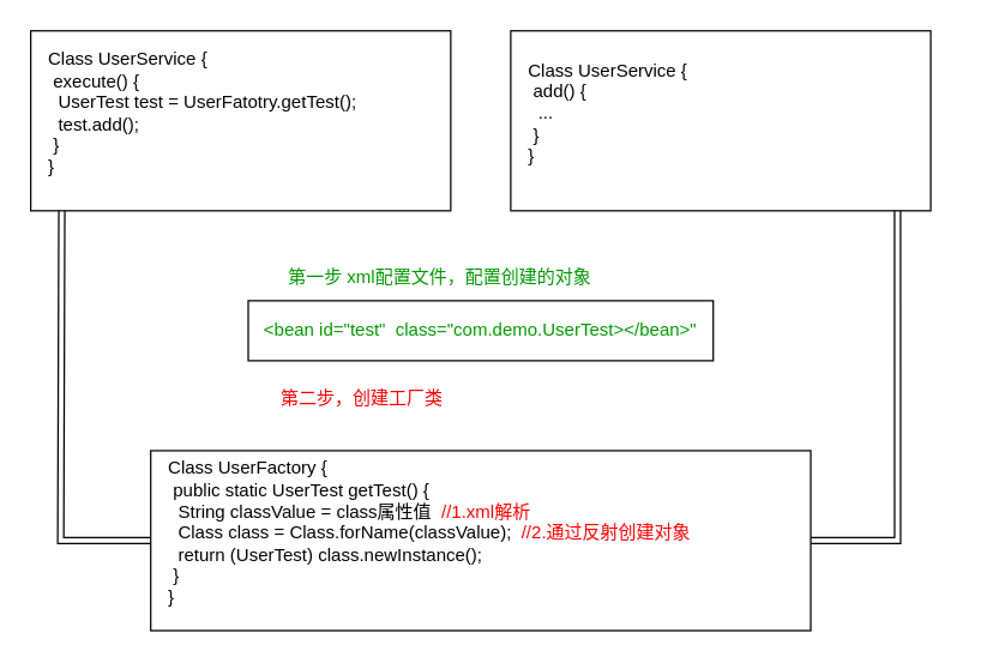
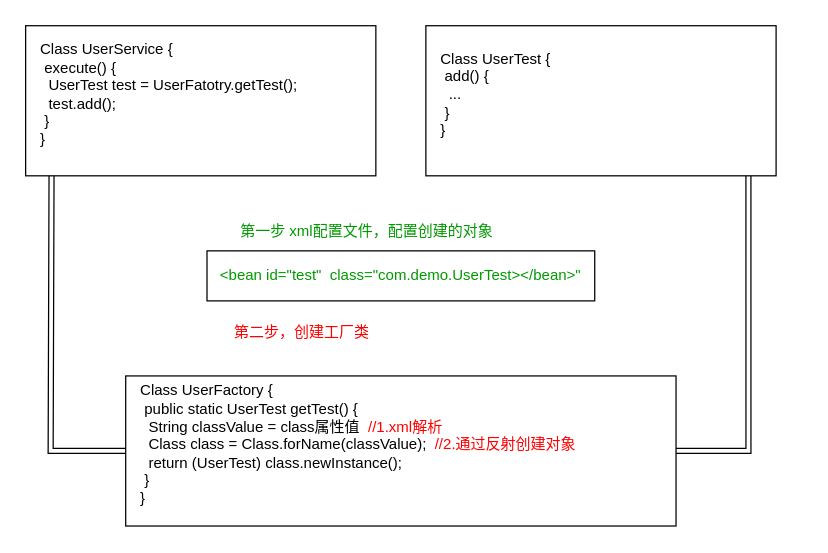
  <mxCell id="0" />
  <mxCell id="1" parent="0" />
  <mxCell id="2" style="edgeStyle=orthogonalEdgeStyle;rounded=0;orthogonalLoop=1;jettySize=auto;html=1;entryX=0;entryY=0.5;entryDx=0;entryDy=0;fontColor=#FF0000;shape=link;exitX=0.074;exitY=0.996;exitDx=0;exitDy=0;exitPerimeter=0;" parent="1" source="3" target="8" edge="1"><mxGeometry relative="1" as="geometry"><Array as="points"><mxPoint x="41" y="141" /><mxPoint x="40" y="141" /><mxPoint x="40" y="360" /></Array></mxGeometry></mxCell>
  <mxCell id="3" value="" style="rounded=0;whiteSpace=wrap;html=1;" parent="1" vertex="1"><mxGeometry x="20" y="20" width="280" height="120" as="geometry" /></mxCell>
  <mxCell id="4" value="&lt;div style=&quot;&quot;&gt;&lt;span style=&quot;background-color: initial;&quot;&gt;Class UserService {&lt;/span&gt;&lt;/div&gt;&lt;div style=&quot;&quot;&gt;&lt;span style=&quot;background-color: initial;&quot;&gt;&lt;span style=&quot;white-space: pre;&quot;&gt; &lt;/span&gt;execute() {&lt;/span&gt;&lt;/div&gt;&lt;div style=&quot;&quot;&gt;&lt;span style=&quot;background-color: initial;&quot;&gt;&lt;span style=&quot;white-space: pre;&quot;&gt; &lt;/span&gt;&lt;span style=&quot;white-space: pre;&quot;&gt; &lt;/span&gt;UserTest test = UserFatotry.getTest();&lt;/span&gt;&lt;/div&gt;&lt;div style=&quot;&quot;&gt;&lt;span style=&quot;background-color: initial;&quot;&gt;&lt;span style=&quot;white-space: pre;&quot;&gt; &lt;/span&gt;&lt;span style=&quot;white-space: pre;&quot;&gt; &lt;/span&gt;test.add();&lt;br&gt;&lt;/span&gt;&lt;/div&gt;&lt;div style=&quot;&quot;&gt;&lt;span style=&quot;background-color: initial;&quot;&gt;&lt;span style=&quot;white-space: pre;&quot;&gt; &lt;/span&gt;}&lt;br&gt;&lt;/span&gt;&lt;/div&gt;&lt;div style=&quot;&quot;&gt;&lt;span style=&quot;background-color: initial;&quot;&gt;}&lt;/span&gt;&lt;/div&gt;" style="text;html=1;strokeColor=none;fillColor=none;align=left;verticalAlign=middle;whiteSpace=wrap;rounded=0;" parent="1" vertex="1"><mxGeometry x="30" y="40" width="290" height="70" as="geometry" /></mxCell>
  <mxCell id="5" style="edgeStyle=orthogonalEdgeStyle;shape=link;rounded=0;orthogonalLoop=1;jettySize=auto;html=1;entryX=1;entryY=0.5;entryDx=0;entryDy=0;fontColor=#FF0000;exitX=0.921;exitY=0.998;exitDx=0;exitDy=0;exitPerimeter=0;" parent="1" source="6" target="8" edge="1"><mxGeometry relative="1" as="geometry"><Array as="points"><mxPoint x="598" y="360" /></Array></mxGeometry></mxCell>
  <mxCell id="6" value="" style="rounded=0;whiteSpace=wrap;html=1;" parent="1" vertex="1"><mxGeometry x="340" y="20" width="280" height="120" as="geometry" /></mxCell>
- <mxCell id="7" value="&lt;div style=&quot;&quot;&gt;&lt;span style=&quot;background-color: initial;&quot;&gt;Class UserService {&lt;/span&gt;&lt;/div&gt;&lt;div style=&quot;&quot;&gt;&lt;span style=&quot;background-color: initial;&quot;&gt;&lt;span style=&quot;white-space: pre;&quot;&gt; &lt;/span&gt;add() {&lt;/span&gt;&lt;/div&gt;&lt;div style=&quot;&quot;&gt;&lt;span style=&quot;background-color: initial;&quot;&gt;&lt;span style=&quot;white-space: pre;&quot;&gt; &lt;/span&gt;&lt;span style=&quot;white-space: pre;&quot;&gt; &lt;/span&gt;...&lt;/span&gt;&lt;/div&gt;&lt;div style=&quot;&quot;&gt;&lt;span style=&quot;background-color: initial;&quot;&gt;&lt;span style=&quot;white-space: pre;&quot;&gt; &lt;/span&gt;}&lt;br&gt;&lt;/span&gt;&lt;/div&gt;&lt;div style=&quot;&quot;&gt;&lt;span style=&quot;background-color: initial;&quot;&gt;}&lt;/span&gt;&lt;/div&gt;" style="text;html=1;strokeColor=none;fillColor=none;align=left;verticalAlign=middle;whiteSpace=wrap;rounded=0;" parent="1" vertex="1"><mxGeometry x="350" y="40" width="290" height="70" as="geometry" /></mxCell>
+ <mxCell id="7" value="&lt;div style=&quot;&quot;&gt;&lt;span style=&quot;background-color: initial;&quot;&gt;Class UserTest {&lt;/span&gt;&lt;/div&gt;&lt;div style=&quot;&quot;&gt;&lt;span style=&quot;background-color: initial;&quot;&gt;&lt;span style=&quot;white-space: pre;&quot;&gt; &lt;/span&gt;add() {&lt;/span&gt;&lt;/div&gt;&lt;div style=&quot;&quot;&gt;&lt;span style=&quot;background-color: initial;&quot;&gt;&lt;span style=&quot;white-space: pre;&quot;&gt; &lt;/span&gt;&lt;span style=&quot;white-space: pre;&quot;&gt; &lt;/span&gt;...&lt;/span&gt;&lt;/div&gt;&lt;div style=&quot;&quot;&gt;&lt;span style=&quot;background-color: initial;&quot;&gt;&lt;span style=&quot;white-space: pre;&quot;&gt; &lt;/span&gt;}&lt;br&gt;&lt;/span&gt;&lt;/div&gt;&lt;div style=&quot;&quot;&gt;&lt;span style=&quot;background-color: initial;&quot;&gt;}&lt;/span&gt;&lt;/div&gt;" style="text;html=1;strokeColor=none;fillColor=none;align=left;verticalAlign=middle;whiteSpace=wrap;rounded=0;" parent="1" vertex="1"><mxGeometry x="350" y="40" width="290" height="70" as="geometry" /></mxCell>
  <mxCell id="8" value="" style="rounded=0;whiteSpace=wrap;html=1;" parent="1" vertex="1"><mxGeometry x="100" y="300" width="440" height="120" as="geometry" /></mxCell>
  <mxCell id="9" value="&lt;div style=&quot;&quot;&gt;&lt;span style=&quot;background-color: initial;&quot;&gt;Class UserFactory {&lt;/span&gt;&lt;/div&gt;&lt;div style=&quot;&quot;&gt;&lt;span style=&quot;background-color: initial;&quot;&gt;&lt;span style=&quot;white-space: pre;&quot;&gt; &lt;/span&gt;public static UserTest getTest() {&lt;/span&gt;&lt;/div&gt;&lt;div style=&quot;&quot;&gt;&lt;span style=&quot;background-color: initial;&quot;&gt;&lt;span style=&quot;white-space: pre;&quot;&gt; &lt;/span&gt;&lt;span style=&quot;white-space: pre;&quot;&gt; &lt;/span&gt;String classValue = class属性值 &lt;span style=&quot;white-space: pre;&quot;&gt; &lt;/span&gt;&lt;font color=&quot;#ff0000&quot;&gt;//1.xml解析&lt;/font&gt;&lt;/span&gt;&lt;/div&gt;&lt;div style=&quot;&quot;&gt;&lt;span style=&quot;background-color: initial;&quot;&gt;&lt;span style=&quot;white-space: pre;&quot;&gt; &lt;/span&gt;&lt;span style=&quot;white-space: pre;&quot;&gt; &lt;/span&gt;Class class = Class.forName(classValue); &lt;span style=&quot;white-space: pre;&quot;&gt; &lt;/span&gt;&lt;font color=&quot;#ff0000&quot;&gt;//2.通过反射创建对象&lt;/font&gt;&lt;br&gt;&lt;/span&gt;&lt;/div&gt;&lt;div style=&quot;&quot;&gt;&lt;span style=&quot;background-color: initial;&quot;&gt;&lt;span style=&quot;white-space: pre;&quot;&gt; &lt;/span&gt;&lt;span style=&quot;white-space: pre;&quot;&gt; &lt;/span&gt;return (UserTest) class.newInstance();&lt;br&gt;&lt;/span&gt;&lt;/div&gt;&lt;div style=&quot;&quot;&gt;&lt;span style=&quot;background-color: initial;&quot;&gt;&lt;span style=&quot;white-space: pre;&quot;&gt; &lt;/span&gt;}&lt;br&gt;&lt;/span&gt;&lt;/div&gt;&lt;div style=&quot;&quot;&gt;&lt;span style=&quot;background-color: initial;&quot;&gt;}&lt;/span&gt;&lt;/div&gt;" style="text;html=1;strokeColor=none;fillColor=none;align=left;verticalAlign=middle;whiteSpace=wrap;rounded=0;" parent="1" vertex="1"><mxGeometry x="110" y="320" width="410" height="70" as="geometry" /></mxCell>
  <mxCell id="10" value="&lt;font color=&quot;#009900&quot;&gt;&amp;lt;bean id=&quot;test&quot;&amp;nbsp; class=&quot;com.demo.UserTest&amp;gt;&amp;lt;/bean&amp;gt;&quot;&lt;/font&gt;" style="rounded=0;whiteSpace=wrap;html=1;" parent="1" vertex="1"><mxGeometry x="165" y="200" width="310" height="40" as="geometry" /></mxCell>
  <mxCell id="11" value="第一步 xml配置文件，配置创建的对象" style="text;html=1;strokeColor=none;fillColor=none;align=left;verticalAlign=middle;whiteSpace=wrap;rounded=0;fontColor=#009900;" parent="1" vertex="1"><mxGeometry x="190" y="170" width="270" height="30" as="geometry" /></mxCell>
  <mxCell id="12" value="&lt;font color=&quot;#ff0000&quot;&gt;第二步，创建工厂类&lt;/font&gt;" style="text;html=1;strokeColor=none;fillColor=none;align=left;verticalAlign=middle;whiteSpace=wrap;rounded=0;fontColor=#009900;" parent="1" vertex="1"><mxGeometry x="185" y="250" width="270" height="30" as="geometry" /></mxCell>
